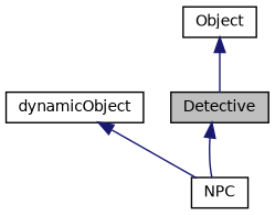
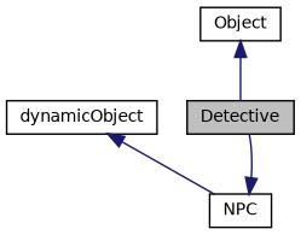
  digraph {
    node [color=black fontname=Helvetica fontsize=10 shape=record]
    edge [color=midnightblue dir=back fontname=Helvetica fontsize=10 labelfontname=Helvetica labelfontsize=10 style=solid]
    n1 [fillcolor=grey75 fontcolor=black height=0.2 label=Detective style=filled width=0.4]
    n2 [height=0.2 label=NPC width=0.4]
    n3 [height=0.2 label=dynamicObject width=0.4]
    n4 [height=0.2 label=Object width=0.4]
-   n1 -> n2
+   n2 -> n1
    n3 -> n2
    n4 -> n1
  }
